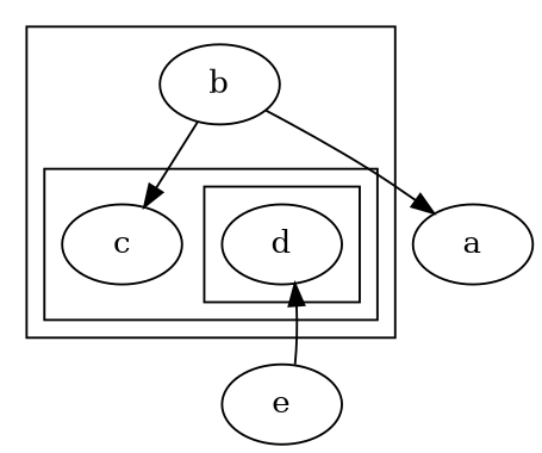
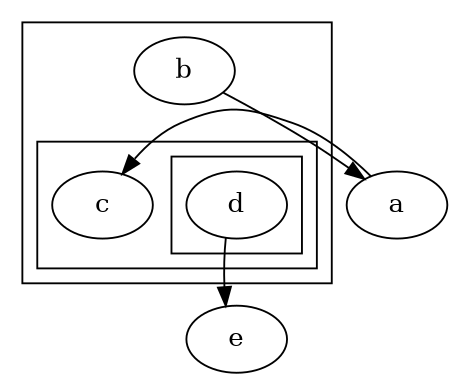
  digraph {
    d
    c
    b
    e
    a
    subgraph cluster_1 {
      b
      subgraph cluster_2 {
        c
        subgraph cluster_3 {
          d
        }
      }
    }
-   e -> d
-   b -> c
+   d -> e
+   a -> c
    b -> a
  }
